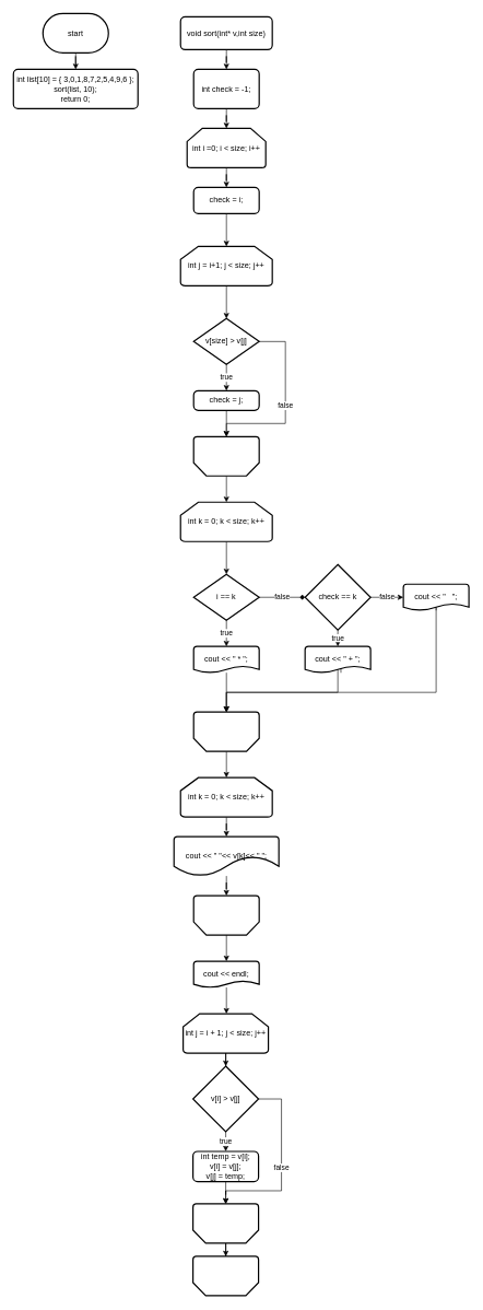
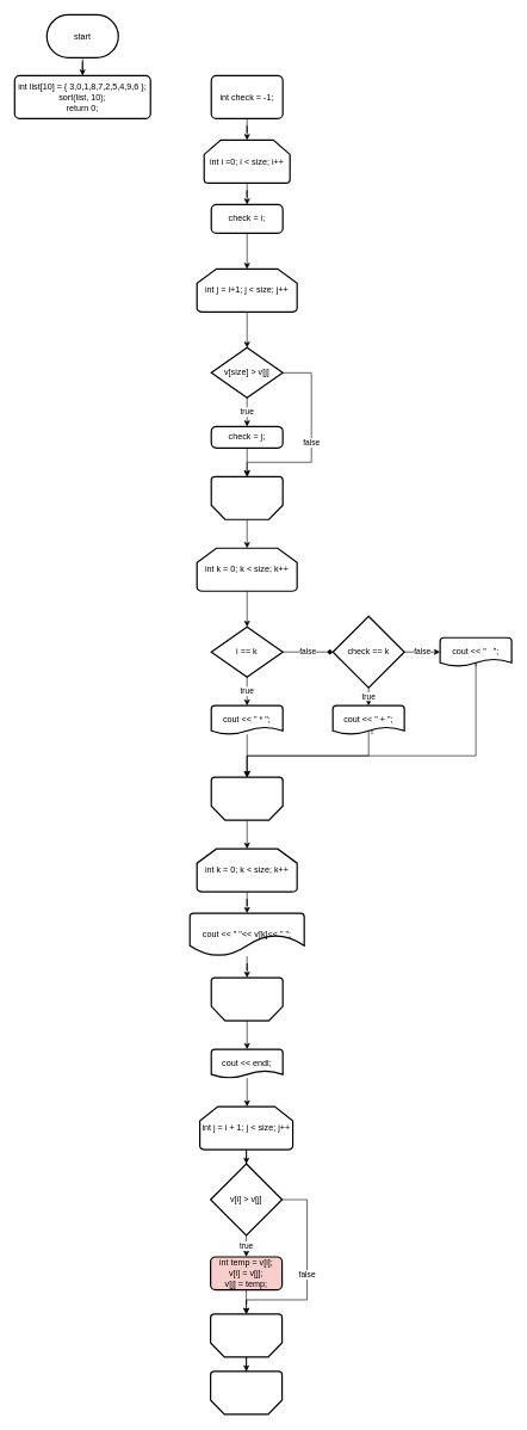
  <mxCell id="0" />
  <mxCell id="1" parent="0" />
  <mxCell id="2" style="edgeStyle=orthogonalEdgeStyle;rounded=0;orthogonalLoop=1;jettySize=auto;html=1;entryX=0.5;entryY=0;entryDx=0;entryDy=0;" parent="1" source="3" target="4" edge="1"><mxGeometry relative="1" as="geometry"><mxPoint x="115" y="135" as="targetPoint" /></mxGeometry></mxCell>
  <mxCell id="3" value="start" style="strokeWidth=2;html=1;shape=mxgraph.flowchart.terminator;whiteSpace=wrap;" parent="1" vertex="1"><mxGeometry x="65" y="20" width="100" height="60" as="geometry" /></mxCell>
  <mxCell id="4" value="&lt;div&gt;int list[10] = { 3,0,1,8,7,2,5,4,9,6 };&lt;/div&gt;&lt;div&gt;&lt;span style=&quot;&quot;&gt; &lt;/span&gt;sort(list, 10);&lt;/div&gt;&lt;div&gt;&lt;span style=&quot;&quot;&gt; &lt;/span&gt;return 0;&lt;/div&gt;" style="rounded=1;whiteSpace=wrap;html=1;absoluteArcSize=1;arcSize=14;strokeWidth=2;" parent="1" vertex="1"><mxGeometry x="20" y="105" width="190" height="60" as="geometry" /></mxCell>
- <mxCell id="5" style="edgeStyle=orthogonalEdgeStyle;rounded=0;orthogonalLoop=1;jettySize=auto;html=1;" parent="1" source="6" target="8" edge="1"><mxGeometry relative="1" as="geometry"><mxPoint x="345" y="115" as="targetPoint" /></mxGeometry></mxCell>
- <mxCell id="6" value="void sort(int* v,int size)" style="rounded=1;whiteSpace=wrap;html=1;absoluteArcSize=1;arcSize=14;strokeWidth=2;" parent="1" vertex="1"><mxGeometry x="275" y="25" width="140" height="50" as="geometry" /></mxCell>
  <mxCell id="7" style="edgeStyle=orthogonalEdgeStyle;rounded=0;orthogonalLoop=1;jettySize=auto;html=1;entryX=0.5;entryY=0;entryDx=0;entryDy=0;entryPerimeter=0;" parent="1" source="8" target="10" edge="1"><mxGeometry relative="1" as="geometry"><mxPoint x="345" y="225" as="targetPoint" /></mxGeometry></mxCell>
  <mxCell id="8" value="int check = -1;" style="rounded=1;whiteSpace=wrap;html=1;absoluteArcSize=1;arcSize=14;strokeWidth=2;" parent="1" vertex="1"><mxGeometry x="295" y="105" width="100" height="60" as="geometry" /></mxCell>
  <mxCell id="9" style="edgeStyle=orthogonalEdgeStyle;rounded=0;orthogonalLoop=1;jettySize=auto;html=1;entryX=0.5;entryY=0;entryDx=0;entryDy=0;" parent="1" source="10" target="12" edge="1"><mxGeometry relative="1" as="geometry" /></mxCell>
  <mxCell id="10" value="int i =0; i &lt; size; i++" style="strokeWidth=2;html=1;shape=mxgraph.flowchart.loop_limit;whiteSpace=wrap;" parent="1" vertex="1"><mxGeometry x="285" y="195" width="120" height="60" as="geometry" /></mxCell>
  <mxCell id="11" style="edgeStyle=orthogonalEdgeStyle;rounded=0;orthogonalLoop=1;jettySize=auto;html=1;entryX=0.5;entryY=0;entryDx=0;entryDy=0;entryPerimeter=0;" parent="1" source="12" target="14" edge="1"><mxGeometry relative="1" as="geometry" /></mxCell>
  <mxCell id="12" value="check = i;" style="rounded=1;whiteSpace=wrap;html=1;absoluteArcSize=1;arcSize=14;strokeWidth=2;" parent="1" vertex="1"><mxGeometry x="295" y="285" width="100" height="40" as="geometry" /></mxCell>
  <mxCell id="13" style="edgeStyle=orthogonalEdgeStyle;rounded=0;orthogonalLoop=1;jettySize=auto;html=1;entryX=0.5;entryY=0;entryDx=0;entryDy=0;entryPerimeter=0;" parent="1" source="14" target="17" edge="1"><mxGeometry relative="1" as="geometry" /></mxCell>
  <mxCell id="14" value="int j = i+1; j &lt; size; j++" style="strokeWidth=2;html=1;shape=mxgraph.flowchart.loop_limit;whiteSpace=wrap;" parent="1" vertex="1"><mxGeometry x="275" y="375" width="140" height="60" as="geometry" /></mxCell>
  <mxCell id="15" value="false" style="edgeStyle=orthogonalEdgeStyle;rounded=0;orthogonalLoop=1;jettySize=auto;html=1;entryX=0.5;entryY=1;entryDx=0;entryDy=0;entryPerimeter=0;" parent="1" source="17" target="21" edge="1"><mxGeometry relative="1" as="geometry"><mxPoint x="465" y="520" as="targetPoint" /><Array as="points"><mxPoint x="435" y="520" /><mxPoint x="435" y="645" /><mxPoint x="345" y="645" /></Array></mxGeometry></mxCell>
  <mxCell id="16" value="true" style="edgeStyle=orthogonalEdgeStyle;rounded=0;orthogonalLoop=1;jettySize=auto;html=1;entryX=0.5;entryY=0;entryDx=0;entryDy=0;" parent="1" source="17" target="19" edge="1"><mxGeometry relative="1" as="geometry"><mxPoint x="345" y="585" as="targetPoint" /></mxGeometry></mxCell>
  <mxCell id="17" value="v[size] &gt; v[j]" style="strokeWidth=2;html=1;shape=mxgraph.flowchart.decision;whiteSpace=wrap;" parent="1" vertex="1"><mxGeometry x="295" y="485" width="100" height="70" as="geometry" /></mxCell>
  <mxCell id="18" style="edgeStyle=orthogonalEdgeStyle;rounded=0;orthogonalLoop=1;jettySize=auto;html=1;entryX=0.5;entryY=1;entryDx=0;entryDy=0;entryPerimeter=0;" parent="1" source="19" target="21" edge="1"><mxGeometry relative="1" as="geometry" /></mxCell>
  <mxCell id="19" value="check = j;" style="rounded=1;whiteSpace=wrap;html=1;absoluteArcSize=1;arcSize=14;strokeWidth=2;" parent="1" vertex="1"><mxGeometry x="295" y="595" width="100" height="30" as="geometry" /></mxCell>
  <mxCell id="20" style="edgeStyle=orthogonalEdgeStyle;rounded=0;orthogonalLoop=1;jettySize=auto;html=1;entryX=0.5;entryY=0;entryDx=0;entryDy=0;entryPerimeter=0;" parent="1" source="21" target="23" edge="1"><mxGeometry relative="1" as="geometry" /></mxCell>
  <mxCell id="21" value="" style="strokeWidth=2;html=1;shape=mxgraph.flowchart.loop_limit;whiteSpace=wrap;rotation=-180;" parent="1" vertex="1"><mxGeometry x="295" y="665" width="100" height="60" as="geometry" /></mxCell>
  <mxCell id="22" style="edgeStyle=orthogonalEdgeStyle;rounded=0;orthogonalLoop=1;jettySize=auto;html=1;entryX=0.5;entryY=0;entryDx=0;entryDy=0;entryPerimeter=0;" parent="1" source="23" target="26" edge="1"><mxGeometry relative="1" as="geometry" /></mxCell>
  <mxCell id="23" value="int k = 0; k &amp;lt; size; k++" style="strokeWidth=2;html=1;shape=mxgraph.flowchart.loop_limit;whiteSpace=wrap;" parent="1" vertex="1"><mxGeometry x="275" y="765" width="140" height="60" as="geometry" /></mxCell>
  <mxCell id="24" value="true" style="edgeStyle=orthogonalEdgeStyle;rounded=0;orthogonalLoop=1;jettySize=auto;html=1;entryX=0.5;entryY=0;entryDx=0;entryDy=0;entryPerimeter=0;" parent="1" source="26" target="35" edge="1"><mxGeometry relative="1" as="geometry"><mxPoint x="345" y="985" as="targetPoint" /></mxGeometry></mxCell>
  <mxCell id="25" value="false" style="edgeStyle=orthogonalEdgeStyle;rounded=0;orthogonalLoop=1;jettySize=auto;html=1;entryX=0;entryY=0.5;entryDx=0;entryDy=0;entryPerimeter=0;endArrow=diamond;" parent="1" source="26" target="32" edge="1"><mxGeometry relative="1" as="geometry"><mxPoint x="495" y="910" as="targetPoint" /></mxGeometry></mxCell>
  <mxCell id="26" value="i == k" style="strokeWidth=2;html=1;shape=mxgraph.flowchart.decision;whiteSpace=wrap;" parent="1" vertex="1"><mxGeometry x="295" y="875" width="100" height="70" as="geometry" /></mxCell>
  <mxCell id="27" style="edgeStyle=orthogonalEdgeStyle;rounded=0;orthogonalLoop=1;jettySize=auto;html=1;entryX=0.5;entryY=1;entryDx=0;entryDy=0;entryPerimeter=0;exitX=0.5;exitY=1;exitDx=0;exitDy=0;exitPerimeter=0;" parent="1" source="35" target="29" edge="1"><mxGeometry relative="1" as="geometry"><mxPoint x="345" y="1015" as="sourcePoint" /><mxPoint x="345" y="1065" as="targetPoint" /><Array as="points"><mxPoint x="345" y="1025" /></Array></mxGeometry></mxCell>
  <mxCell id="28" style="edgeStyle=orthogonalEdgeStyle;rounded=0;orthogonalLoop=1;jettySize=auto;html=1;entryX=0.5;entryY=0;entryDx=0;entryDy=0;entryPerimeter=0;" parent="1" source="29" target="39" edge="1"><mxGeometry relative="1" as="geometry"><mxPoint x="345" y="1195" as="targetPoint" /></mxGeometry></mxCell>
  <mxCell id="29" value="" style="strokeWidth=2;html=1;shape=mxgraph.flowchart.loop_limit;whiteSpace=wrap;rotation=-180;" parent="1" vertex="1"><mxGeometry x="295" y="1085" width="100" height="60" as="geometry" /></mxCell>
  <mxCell id="30" value="false" style="edgeStyle=orthogonalEdgeStyle;rounded=0;orthogonalLoop=1;jettySize=auto;html=1;entryX=0;entryY=0.5;entryDx=0;entryDy=0;entryPerimeter=0;" parent="1" source="32" target="37" edge="1"><mxGeometry relative="1" as="geometry"><mxPoint x="615" y="912.429" as="targetPoint" /></mxGeometry></mxCell>
  <mxCell id="31" value="true" style="edgeStyle=orthogonalEdgeStyle;rounded=0;orthogonalLoop=1;jettySize=auto;html=1;entryX=0.5;entryY=0;entryDx=0;entryDy=0;entryPerimeter=0;" parent="1" source="32" target="36" edge="1"><mxGeometry relative="1" as="geometry"><mxPoint x="515" y="985" as="targetPoint" /></mxGeometry></mxCell>
  <mxCell id="32" value="check == k" style="strokeWidth=2;html=1;shape=mxgraph.flowchart.decision;whiteSpace=wrap;" parent="1" vertex="1"><mxGeometry x="465" y="860" width="100" height="100" as="geometry" /></mxCell>
  <mxCell id="33" style="edgeStyle=orthogonalEdgeStyle;rounded=0;orthogonalLoop=1;jettySize=auto;html=1;entryX=0.5;entryY=1;entryDx=0;entryDy=0;entryPerimeter=0;exitX=0.5;exitY=1;exitDx=0;exitDy=0;exitPerimeter=0;" parent="1" source="37" target="29" edge="1"><mxGeometry relative="1" as="geometry"><mxPoint x="665" y="995" as="targetPoint" /><mxPoint x="665" y="930" as="sourcePoint" /><Array as="points"><mxPoint x="665" y="925" /><mxPoint x="665" y="1055" /><mxPoint x="345" y="1055" /></Array></mxGeometry></mxCell>
  <mxCell id="34" style="edgeStyle=orthogonalEdgeStyle;rounded=0;orthogonalLoop=1;jettySize=auto;html=1;entryX=0.5;entryY=1;entryDx=0;entryDy=0;entryPerimeter=0;exitX=0.547;exitY=1.004;exitDx=0;exitDy=0;exitPerimeter=0;" parent="1" source="36" target="29" edge="1"><mxGeometry relative="1" as="geometry"><mxPoint x="515" y="1065" as="targetPoint" /><mxPoint x="515" y="1015" as="sourcePoint" /><Array as="points"><mxPoint x="515" y="1005" /><mxPoint x="515" y="1055" /><mxPoint x="345" y="1055" /></Array></mxGeometry></mxCell>
  <mxCell id="35" value="cout &lt;&lt; &quot; * &quot;;" style="strokeWidth=2;html=1;shape=mxgraph.flowchart.document2;whiteSpace=wrap;size=0.25;" parent="1" vertex="1"><mxGeometry x="295" y="985" width="100" height="40" as="geometry" /></mxCell>
  <mxCell id="36" value="cout &lt;&lt; &quot; + &quot;;" style="strokeWidth=2;html=1;shape=mxgraph.flowchart.document2;whiteSpace=wrap;size=0.25;" parent="1" vertex="1"><mxGeometry x="465" y="985" width="100" height="40" as="geometry" /></mxCell>
  <mxCell id="37" value="cout &lt;&lt; &quot;   &quot;;" style="strokeWidth=2;html=1;shape=mxgraph.flowchart.document2;whiteSpace=wrap;size=0.25;" parent="1" vertex="1"><mxGeometry x="615" y="890" width="100" height="40" as="geometry" /></mxCell>
  <mxCell id="38" style="edgeStyle=orthogonalEdgeStyle;rounded=0;orthogonalLoop=1;jettySize=auto;html=1;entryX=0.5;entryY=0;entryDx=0;entryDy=0;entryPerimeter=0;" parent="1" source="39" target="41" edge="1"><mxGeometry relative="1" as="geometry" /></mxCell>
  <mxCell id="39" value="int k = 0; k &lt; size; k++" style="strokeWidth=2;html=1;shape=mxgraph.flowchart.loop_limit;whiteSpace=wrap;" parent="1" vertex="1"><mxGeometry x="275" y="1185" width="140" height="60" as="geometry" /></mxCell>
  <mxCell id="40" style="edgeStyle=orthogonalEdgeStyle;rounded=0;orthogonalLoop=1;jettySize=auto;html=1;" parent="1" source="41" target="43" edge="1"><mxGeometry relative="1" as="geometry"><mxPoint x="345" y="1395" as="targetPoint" /></mxGeometry></mxCell>
  <mxCell id="41" value="cout &lt;&lt; &quot; &quot;&lt;&lt; v[k]&lt;&lt; &quot; &quot;;" style="strokeWidth=2;html=1;shape=mxgraph.flowchart.document2;whiteSpace=wrap;size=0.498;" parent="1" vertex="1"><mxGeometry x="265" y="1275" width="160" height="60" as="geometry" /></mxCell>
  <mxCell id="42" style="edgeStyle=orthogonalEdgeStyle;rounded=0;orthogonalLoop=1;jettySize=auto;html=1;entryX=0.5;entryY=0;entryDx=0;entryDy=0;entryPerimeter=0;" parent="1" source="43" target="45" edge="1"><mxGeometry relative="1" as="geometry" /></mxCell>
  <mxCell id="43" value="" style="strokeWidth=2;html=1;shape=mxgraph.flowchart.loop_limit;whiteSpace=wrap;rotation=-180;" parent="1" vertex="1"><mxGeometry x="295" y="1365" width="100" height="60" as="geometry" /></mxCell>
  <mxCell id="44" style="edgeStyle=orthogonalEdgeStyle;rounded=0;orthogonalLoop=1;jettySize=auto;html=1;" parent="1" source="45" edge="1"><mxGeometry relative="1" as="geometry"><mxPoint x="345" y="1545" as="targetPoint" /></mxGeometry></mxCell>
  <mxCell id="45" value="cout &lt;&lt; endl;" style="strokeWidth=2;html=1;shape=mxgraph.flowchart.document2;whiteSpace=wrap;size=0.25;" parent="1" vertex="1"><mxGeometry x="295" y="1465" width="100" height="40" as="geometry" /></mxCell>
  <mxCell id="46" style="edgeStyle=orthogonalEdgeStyle;rounded=0;orthogonalLoop=1;jettySize=auto;html=1;exitX=0.5;exitY=0;exitDx=0;exitDy=0;exitPerimeter=0;" parent="1" source="55" target="47" edge="1"><mxGeometry relative="1" as="geometry"><mxPoint x="345" y="1625" as="targetPoint" /><mxPoint x="345" y="1635" as="sourcePoint" /></mxGeometry></mxCell>
  <mxCell id="47" value="" style="strokeWidth=2;html=1;shape=mxgraph.flowchart.loop_limit;whiteSpace=wrap;rotation=-180;" parent="1" vertex="1"><mxGeometry x="294" y="1915" width="100" height="60" as="geometry" /></mxCell>
  <mxCell id="48" style="edgeStyle=orthogonalEdgeStyle;rounded=0;orthogonalLoop=1;jettySize=auto;html=1;" edge="1" parent="1" source="49" target="52"><mxGeometry relative="1" as="geometry" /></mxCell>
  <mxCell id="49" value="int j = i + 1; j &lt; size; j++" style="strokeWidth=2;html=1;shape=mxgraph.flowchart.loop_limit;whiteSpace=wrap;" vertex="1" parent="1"><mxGeometry x="279" y="1545" width="130" height="60" as="geometry" /></mxCell>
  <mxCell id="50" value="true" style="edgeStyle=orthogonalEdgeStyle;rounded=0;orthogonalLoop=1;jettySize=auto;html=1;entryX=0.5;entryY=0;entryDx=0;entryDy=0;" edge="1" parent="1" source="52" target="54"><mxGeometry relative="1" as="geometry" /></mxCell>
  <mxCell id="51" value="false" style="edgeStyle=orthogonalEdgeStyle;rounded=0;orthogonalLoop=1;jettySize=auto;html=1;entryX=0.5;entryY=1;entryDx=0;entryDy=0;entryPerimeter=0;exitX=1;exitY=0.5;exitDx=0;exitDy=0;exitPerimeter=0;" edge="1" parent="1" source="52" target="55"><mxGeometry relative="1" as="geometry"><mxPoint x="459" y="1835" as="targetPoint" /><Array as="points"><mxPoint x="429" y="1675" /><mxPoint x="429" y="1815" /><mxPoint x="344" y="1815" /></Array></mxGeometry></mxCell>
  <mxCell id="52" value="v[i] &gt; v[j]" style="strokeWidth=2;html=1;shape=mxgraph.flowchart.decision;whiteSpace=wrap;" vertex="1" parent="1"><mxGeometry x="294" y="1625" width="100" height="100" as="geometry" /></mxCell>
  <mxCell id="53" style="edgeStyle=orthogonalEdgeStyle;rounded=0;orthogonalLoop=1;jettySize=auto;html=1;entryX=0.5;entryY=1;entryDx=0;entryDy=0;entryPerimeter=0;" edge="1" parent="1" source="54" target="55"><mxGeometry relative="1" as="geometry"><mxPoint x="349" y="1895" as="targetPoint" /></mxGeometry></mxCell>
- <mxCell id="54" value="int temp = v[i];&#10;    v[i] = v[j];&#10;    v[j] = temp;" style="rounded=1;whiteSpace=wrap;html=1;absoluteArcSize=1;arcSize=14;strokeWidth=2;" vertex="1" parent="1"><mxGeometry x="294" y="1755" width="100" height="46" as="geometry" /></mxCell>
+ <mxCell id="54" value="int temp = v[i];&#10;    v[i] = v[j];&#10;    v[j] = temp;" style="rounded=1;whiteSpace=wrap;html=1;absoluteArcSize=1;arcSize=14;strokeWidth=2;fillColor=#f8cecc;" vertex="1" parent="1"><mxGeometry x="294" y="1755" width="100" height="46" as="geometry" /></mxCell>
  <mxCell id="55" value="" style="strokeWidth=2;html=1;shape=mxgraph.flowchart.loop_limit;whiteSpace=wrap;rotation=-180;" vertex="1" parent="1"><mxGeometry x="294" y="1835" width="100" height="60" as="geometry" /></mxCell>
